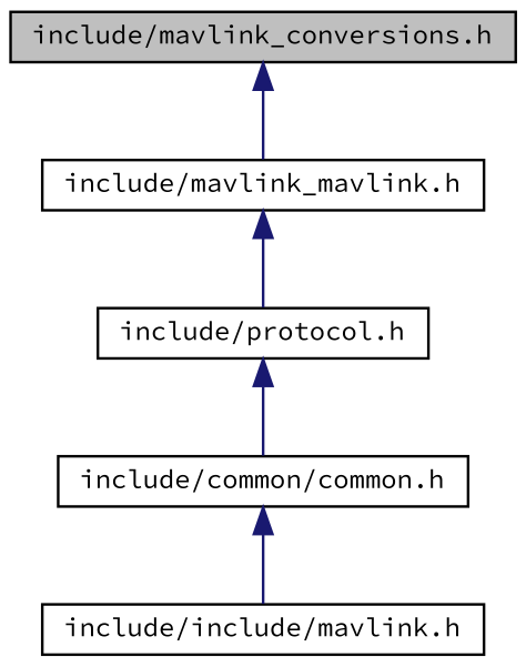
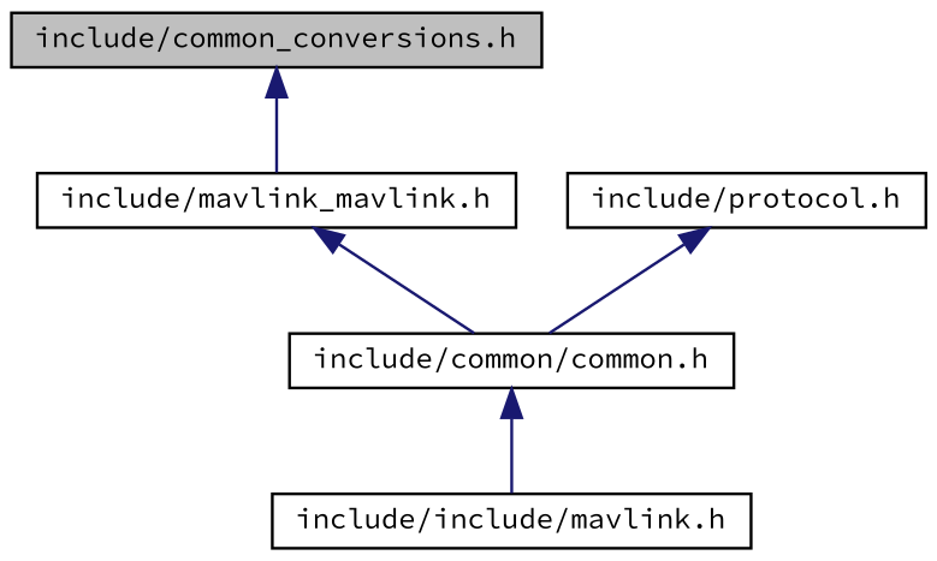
  digraph {
    fontname="Source Code Pro"
    node [color=black fillcolor=white fontname="Source Code Pro" fontsize=10 shape=record style=filled]
    edge [color=midnightblue dir=back fontname="Source Code Pro" fontsize=10 labelfontname=Helvetica labelfontsize=10 style=solid]
-   n1 [fillcolor=grey75 fontcolor=black height=0.2 label="include/mavlink_conversions.h" width=0.4]
+   n1 [fillcolor=grey75 fontcolor=black height=0.2 label="include/common_conversions.h" width=0.4]
    n2 [height=0.2 label="include/mavlink_mavlink.h" width=0.4]
    n3 [height=0.2 label="include/protocol.h" width=0.4]
    n4 [height=0.2 label="include/common/common.h" width=0.4]
    n5 [height=0.2 label="include/include/mavlink.h" width=0.4]
    n1 -> n2
-   n2 -> n3
+   n2 -> n4
    n3 -> n4
    n4 -> n5
  }
